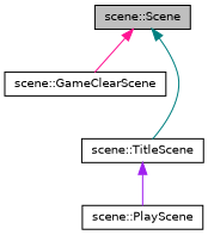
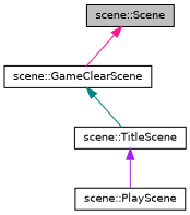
  digraph {
    node [color=black fillcolor=white fontname=Helvetica fontsize=10 shape=record style=filled]
    edge [dir=back fontname=Helvetica fontsize=10 labelfontname=Helvetica labelfontsize=10 style=solid]
    n1 [fillcolor=grey75 fontcolor=black height=0.2 label="scene::Scene" width=0.4]
    n2 [height=0.2 label="scene::GameClearScene" width=0.4]
    n3 [height=0.2 label="scene::TitleScene" width=0.4]
    n4 [height=0.2 label="scene::PlayScene" width=0.4]
    n1 -> n2 [color=deeppink]
-   n1 -> n3 [color=teal]
+   n2 -> n3 [color=teal]
    n3 -> n4 [color=purple]
  }
